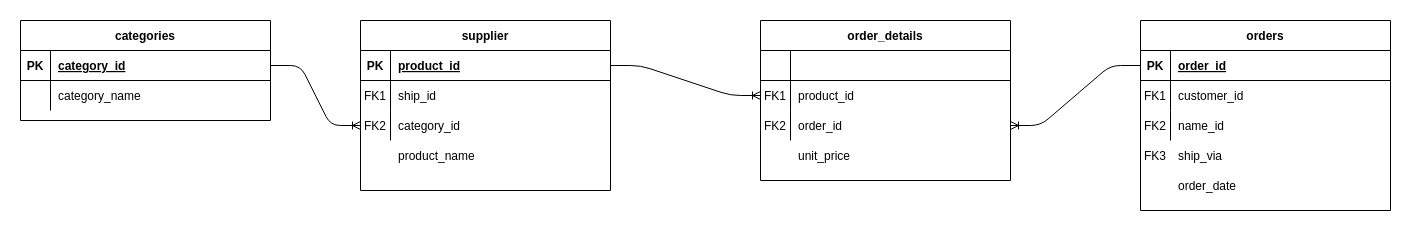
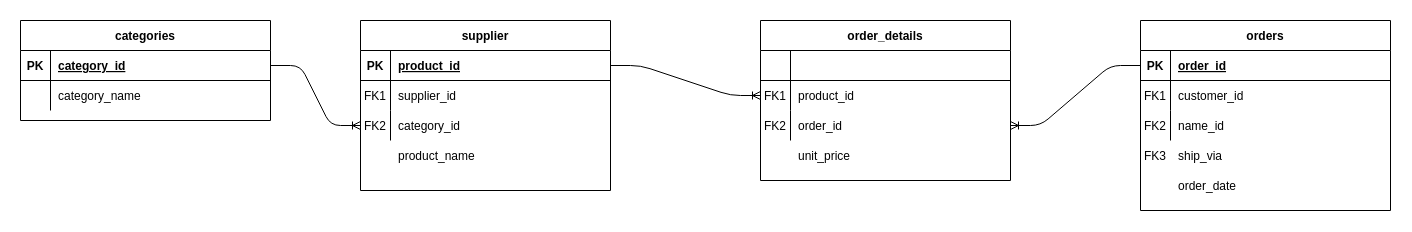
  <mxCell id="0" />
  <mxCell id="1" parent="0" />
  <mxCell id="2" value="categories" style="shape=table;startSize=30;container=1;collapsible=1;childLayout=tableLayout;fixedRows=1;rowLines=0;fontStyle=1;align=center;resizeLast=1;" parent="1" vertex="1"><mxGeometry x="20" y="20" width="250" height="100" as="geometry" /></mxCell>
  <mxCell id="3" value="" style="shape=partialRectangle;collapsible=0;dropTarget=0;pointerEvents=0;fillColor=none;points=[[0,0.5],[1,0.5]];portConstraint=eastwest;top=0;left=0;right=0;bottom=1;" parent="2" vertex="1"><mxGeometry y="30" width="250" height="30" as="geometry" /></mxCell>
  <mxCell id="4" value="PK" style="shape=partialRectangle;overflow=hidden;connectable=0;fillColor=none;top=0;left=0;bottom=0;right=0;fontStyle=1;" parent="3" vertex="1"><mxGeometry width="30" height="30" as="geometry" /></mxCell>
  <mxCell id="5" value="category_id " style="shape=partialRectangle;overflow=hidden;connectable=0;fillColor=none;top=0;left=0;bottom=0;right=0;align=left;spacingLeft=6;fontStyle=5;" parent="3" vertex="1"><mxGeometry x="30" width="220" height="30" as="geometry" /></mxCell>
  <mxCell id="6" value="" style="shape=partialRectangle;collapsible=0;dropTarget=0;pointerEvents=0;fillColor=none;points=[[0,0.5],[1,0.5]];portConstraint=eastwest;top=0;left=0;right=0;bottom=0;" parent="2" vertex="1"><mxGeometry y="60" width="250" height="30" as="geometry" /></mxCell>
  <mxCell id="7" value="" style="shape=partialRectangle;overflow=hidden;connectable=0;fillColor=none;top=0;left=0;bottom=0;right=0;" parent="6" vertex="1"><mxGeometry width="30" height="30" as="geometry" /></mxCell>
  <mxCell id="8" value="category_name" style="shape=partialRectangle;overflow=hidden;connectable=0;fillColor=none;top=0;left=0;bottom=0;right=0;align=left;spacingLeft=6;" parent="6" vertex="1"><mxGeometry x="30" width="220" height="30" as="geometry" /></mxCell>
  <mxCell id="9" value="" style="edgeStyle=entityRelationEdgeStyle;fontSize=12;html=1;endArrow=ERoneToMany;entryX=0;entryY=0.5;entryDx=0;entryDy=0;exitX=1;exitY=0.5;exitDx=0;exitDy=0;" parent="1" source="3" target="20" edge="1"><mxGeometry width="100" height="100" relative="1" as="geometry"><mxPoint x="1090" y="500" as="sourcePoint" /><mxPoint x="1190" y="400" as="targetPoint" /></mxGeometry></mxCell>
  <mxCell id="10" value="" style="edgeStyle=entityRelationEdgeStyle;fontSize=12;html=1;endArrow=ERoneToMany;entryX=0;entryY=0.5;entryDx=0;entryDy=0;exitX=1;exitY=0.5;exitDx=0;exitDy=0;" parent="1" source="14" target="46" edge="1"><mxGeometry width="100" height="100" relative="1" as="geometry"><mxPoint x="690" y="320" as="sourcePoint" /><mxPoint x="390" y="200" as="targetPoint" /></mxGeometry></mxCell>
  <mxCell id="11" value="" style="edgeStyle=entityRelationEdgeStyle;fontSize=12;html=1;endArrow=ERoneToMany;entryX=1;entryY=0.5;entryDx=0;entryDy=0;exitX=0;exitY=0.5;exitDx=0;exitDy=0;" parent="1" source="29" target="49" edge="1"><mxGeometry width="100" height="100" relative="1" as="geometry"><mxPoint x="1070" y="410" as="sourcePoint" /><mxPoint x="1195" y="500" as="targetPoint" /></mxGeometry></mxCell>
  <mxCell id="12" value="" style="group" parent="1" vertex="1" connectable="0"><mxGeometry x="360" y="20" width="250" height="170" as="geometry" /></mxCell>
  <mxCell id="13" value="supplier" style="shape=table;startSize=30;container=1;collapsible=1;childLayout=tableLayout;fixedRows=1;rowLines=0;fontStyle=1;align=center;resizeLast=1;" parent="12" vertex="1"><mxGeometry width="250" height="170" as="geometry" /></mxCell>
  <mxCell id="14" value="" style="shape=partialRectangle;collapsible=0;dropTarget=0;pointerEvents=0;fillColor=none;points=[[0,0.5],[1,0.5]];portConstraint=eastwest;top=0;left=0;right=0;bottom=1;" parent="13" vertex="1"><mxGeometry y="30" width="250" height="30" as="geometry" /></mxCell>
  <mxCell id="15" value="PK" style="shape=partialRectangle;overflow=hidden;connectable=0;fillColor=none;top=0;left=0;bottom=0;right=0;fontStyle=1;" parent="14" vertex="1"><mxGeometry width="30" height="30" as="geometry" /></mxCell>
  <mxCell id="16" value="product_id " style="shape=partialRectangle;overflow=hidden;connectable=0;fillColor=none;top=0;left=0;bottom=0;right=0;align=left;spacingLeft=6;fontStyle=5;" parent="14" vertex="1"><mxGeometry x="30" width="220" height="30" as="geometry" /></mxCell>
  <mxCell id="17" value="" style="shape=partialRectangle;collapsible=0;dropTarget=0;pointerEvents=0;fillColor=none;points=[[0,0.5],[1,0.5]];portConstraint=eastwest;top=0;left=0;right=0;bottom=0;" parent="13" vertex="1"><mxGeometry y="60" width="250" height="30" as="geometry" /></mxCell>
  <mxCell id="18" value="FK1" style="shape=partialRectangle;overflow=hidden;connectable=0;fillColor=none;top=0;left=0;bottom=0;right=0;" parent="17" vertex="1"><mxGeometry width="30" height="30" as="geometry" /></mxCell>
- <mxCell id="19" value="ship_id" style="shape=partialRectangle;overflow=hidden;connectable=0;fillColor=none;top=0;left=0;bottom=0;right=0;align=left;spacingLeft=6;" parent="17" vertex="1"><mxGeometry x="30" width="220" height="30" as="geometry" /></mxCell>
+ <mxCell id="19" value="supplier_id" style="shape=partialRectangle;overflow=hidden;connectable=0;fillColor=none;top=0;left=0;bottom=0;right=0;align=left;spacingLeft=6;" parent="17" vertex="1"><mxGeometry x="30" width="220" height="30" as="geometry" /></mxCell>
  <mxCell id="20" value="" style="shape=partialRectangle;collapsible=0;dropTarget=0;pointerEvents=0;fillColor=none;points=[[0,0.5],[1,0.5]];portConstraint=eastwest;top=0;left=0;right=0;bottom=0;" parent="13" vertex="1"><mxGeometry y="90" width="250" height="30" as="geometry" /></mxCell>
  <mxCell id="21" value="FK2" style="shape=partialRectangle;overflow=hidden;connectable=0;fillColor=none;top=0;left=0;bottom=0;right=0;" parent="20" vertex="1"><mxGeometry width="30" height="30" as="geometry" /></mxCell>
  <mxCell id="22" value="category_id" style="shape=partialRectangle;overflow=hidden;connectable=0;fillColor=none;top=0;left=0;bottom=0;right=0;align=left;spacingLeft=6;" parent="20" vertex="1"><mxGeometry x="30" width="220" height="30" as="geometry" /></mxCell>
  <mxCell id="23" value="" style="shape=partialRectangle;collapsible=0;dropTarget=0;pointerEvents=0;fillColor=none;points=[[0,0.5],[1,0.5]];portConstraint=eastwest;top=0;left=0;right=0;bottom=0;" parent="12" vertex="1"><mxGeometry y="120" width="250" height="30" as="geometry" /></mxCell>
  <mxCell id="24" value="" style="shape=partialRectangle;overflow=hidden;connectable=0;fillColor=none;top=0;left=0;bottom=0;right=0;" parent="23" vertex="1"><mxGeometry width="30" height="30" as="geometry" /></mxCell>
  <mxCell id="25" value="product_name" style="shape=partialRectangle;overflow=hidden;connectable=0;fillColor=none;top=0;left=0;bottom=0;right=0;align=left;spacingLeft=6;" parent="23" vertex="1"><mxGeometry x="30" width="220" height="30" as="geometry" /></mxCell>
  <mxCell id="26" value="" style="group" parent="1" vertex="1" connectable="0"><mxGeometry x="1140" y="20" width="250" height="190" as="geometry" /></mxCell>
  <mxCell id="27" value="" style="group" parent="26" vertex="1" connectable="0"><mxGeometry width="250" height="190" as="geometry" /></mxCell>
  <mxCell id="28" value="orders" style="shape=table;startSize=30;container=1;collapsible=1;childLayout=tableLayout;fixedRows=1;rowLines=0;fontStyle=1;align=center;resizeLast=1;" parent="27" vertex="1"><mxGeometry width="250" height="190" as="geometry" /></mxCell>
  <mxCell id="29" value="" style="shape=partialRectangle;collapsible=0;dropTarget=0;pointerEvents=0;fillColor=none;points=[[0,0.5],[1,0.5]];portConstraint=eastwest;top=0;left=0;right=0;bottom=1;" parent="28" vertex="1"><mxGeometry y="30" width="250" height="30" as="geometry" /></mxCell>
  <mxCell id="30" value="PK" style="shape=partialRectangle;overflow=hidden;connectable=0;fillColor=none;top=0;left=0;bottom=0;right=0;fontStyle=1;" parent="29" vertex="1"><mxGeometry width="30" height="30" as="geometry" /></mxCell>
  <mxCell id="31" value="order_id " style="shape=partialRectangle;overflow=hidden;connectable=0;fillColor=none;top=0;left=0;bottom=0;right=0;align=left;spacingLeft=6;fontStyle=5;" parent="29" vertex="1"><mxGeometry x="30" width="220" height="30" as="geometry" /></mxCell>
  <mxCell id="32" value="" style="shape=partialRectangle;collapsible=0;dropTarget=0;pointerEvents=0;fillColor=none;points=[[0,0.5],[1,0.5]];portConstraint=eastwest;top=0;left=0;right=0;bottom=0;" parent="28" vertex="1"><mxGeometry y="60" width="250" height="30" as="geometry" /></mxCell>
  <mxCell id="33" value="FK1" style="shape=partialRectangle;overflow=hidden;connectable=0;fillColor=none;top=0;left=0;bottom=0;right=0;" parent="32" vertex="1"><mxGeometry width="30" height="30" as="geometry" /></mxCell>
  <mxCell id="34" value="customer_id" style="shape=partialRectangle;overflow=hidden;connectable=0;fillColor=none;top=0;left=0;bottom=0;right=0;align=left;spacingLeft=6;" parent="32" vertex="1"><mxGeometry x="30" width="220" height="30" as="geometry" /></mxCell>
  <mxCell id="35" value="" style="shape=partialRectangle;collapsible=0;dropTarget=0;pointerEvents=0;fillColor=none;points=[[0,0.5],[1,0.5]];portConstraint=eastwest;top=0;left=0;right=0;bottom=0;" parent="28" vertex="1"><mxGeometry y="90" width="250" height="30" as="geometry" /></mxCell>
  <mxCell id="36" value="FK2" style="shape=partialRectangle;overflow=hidden;connectable=0;fillColor=none;top=0;left=0;bottom=0;right=0;" parent="35" vertex="1"><mxGeometry width="30" height="30" as="geometry" /></mxCell>
  <mxCell id="37" value="name_id" style="shape=partialRectangle;overflow=hidden;connectable=0;fillColor=none;top=0;left=0;bottom=0;right=0;align=left;spacingLeft=6;" parent="35" vertex="1"><mxGeometry x="30" width="220" height="30" as="geometry" /></mxCell>
  <mxCell id="38" value="FK3" style="shape=partialRectangle;overflow=hidden;connectable=0;fillColor=none;top=0;left=0;bottom=0;right=0;" parent="27" vertex="1"><mxGeometry y="120" width="30" height="30" as="geometry" /></mxCell>
  <mxCell id="39" value="ship_via" style="shape=partialRectangle;overflow=hidden;connectable=0;fillColor=none;top=0;left=0;bottom=0;right=0;align=left;spacingLeft=6;" parent="27" vertex="1"><mxGeometry x="30" y="120" width="210" height="30" as="geometry" /></mxCell>
  <mxCell id="40" value="order_date" style="shape=partialRectangle;overflow=hidden;connectable=0;fillColor=none;top=0;left=0;bottom=0;right=0;align=left;spacingLeft=6;" parent="26" vertex="1"><mxGeometry x="30" y="150" width="210" height="30" as="geometry" /></mxCell>
  <mxCell id="41" value="" style="group" parent="1" vertex="1" connectable="0"><mxGeometry x="760" y="20" width="250" height="160" as="geometry" /></mxCell>
  <mxCell id="42" value="order_details" style="shape=table;startSize=30;container=1;collapsible=1;childLayout=tableLayout;fixedRows=1;rowLines=0;fontStyle=1;align=center;resizeLast=1;" parent="41" vertex="1"><mxGeometry width="250" height="160" as="geometry" /></mxCell>
  <mxCell id="43" value="" style="shape=partialRectangle;collapsible=0;dropTarget=0;pointerEvents=0;fillColor=none;points=[[0,0.5],[1,0.5]];portConstraint=eastwest;top=0;left=0;right=0;bottom=1;" parent="42" vertex="1"><mxGeometry y="30" width="250" height="30" as="geometry" /></mxCell>
  <mxCell id="44" value="" style="shape=partialRectangle;overflow=hidden;connectable=0;fillColor=none;top=0;left=0;bottom=0;right=0;fontStyle=1;" parent="43" vertex="1"><mxGeometry width="30" height="30" as="geometry" /></mxCell>
  <mxCell id="45" value="" style="shape=partialRectangle;overflow=hidden;connectable=0;fillColor=none;top=0;left=0;bottom=0;right=0;align=left;spacingLeft=6;fontStyle=5;" parent="43" vertex="1"><mxGeometry x="30" width="220" height="30" as="geometry" /></mxCell>
  <mxCell id="46" value="" style="shape=partialRectangle;collapsible=0;dropTarget=0;pointerEvents=0;fillColor=none;points=[[0,0.5],[1,0.5]];portConstraint=eastwest;top=0;left=0;right=0;bottom=0;" parent="42" vertex="1"><mxGeometry y="60" width="250" height="30" as="geometry" /></mxCell>
  <mxCell id="47" value="FK1" style="shape=partialRectangle;overflow=hidden;connectable=0;fillColor=none;top=0;left=0;bottom=0;right=0;" parent="46" vertex="1"><mxGeometry width="30" height="30" as="geometry" /></mxCell>
  <mxCell id="48" value="product_id" style="shape=partialRectangle;overflow=hidden;connectable=0;fillColor=none;top=0;left=0;bottom=0;right=0;align=left;spacingLeft=6;" parent="46" vertex="1"><mxGeometry x="30" width="220" height="30" as="geometry" /></mxCell>
  <mxCell id="49" value="" style="shape=partialRectangle;collapsible=0;dropTarget=0;pointerEvents=0;fillColor=none;points=[[0,0.5],[1,0.5]];portConstraint=eastwest;top=0;left=0;right=0;bottom=0;" parent="42" vertex="1"><mxGeometry y="90" width="250" height="30" as="geometry" /></mxCell>
  <mxCell id="50" value="FK2" style="shape=partialRectangle;overflow=hidden;connectable=0;fillColor=none;top=0;left=0;bottom=0;right=0;" parent="49" vertex="1"><mxGeometry width="30" height="30" as="geometry" /></mxCell>
  <mxCell id="51" value="order_id" style="shape=partialRectangle;overflow=hidden;connectable=0;fillColor=none;top=0;left=0;bottom=0;right=0;align=left;spacingLeft=6;" parent="49" vertex="1"><mxGeometry x="30" width="220" height="30" as="geometry" /></mxCell>
  <mxCell id="52" value="unit_price" style="shape=partialRectangle;overflow=hidden;connectable=0;fillColor=none;top=0;left=0;bottom=0;right=0;align=left;spacingLeft=6;" parent="41" vertex="1"><mxGeometry x="30" y="120" width="220" height="30" as="geometry" /></mxCell>
